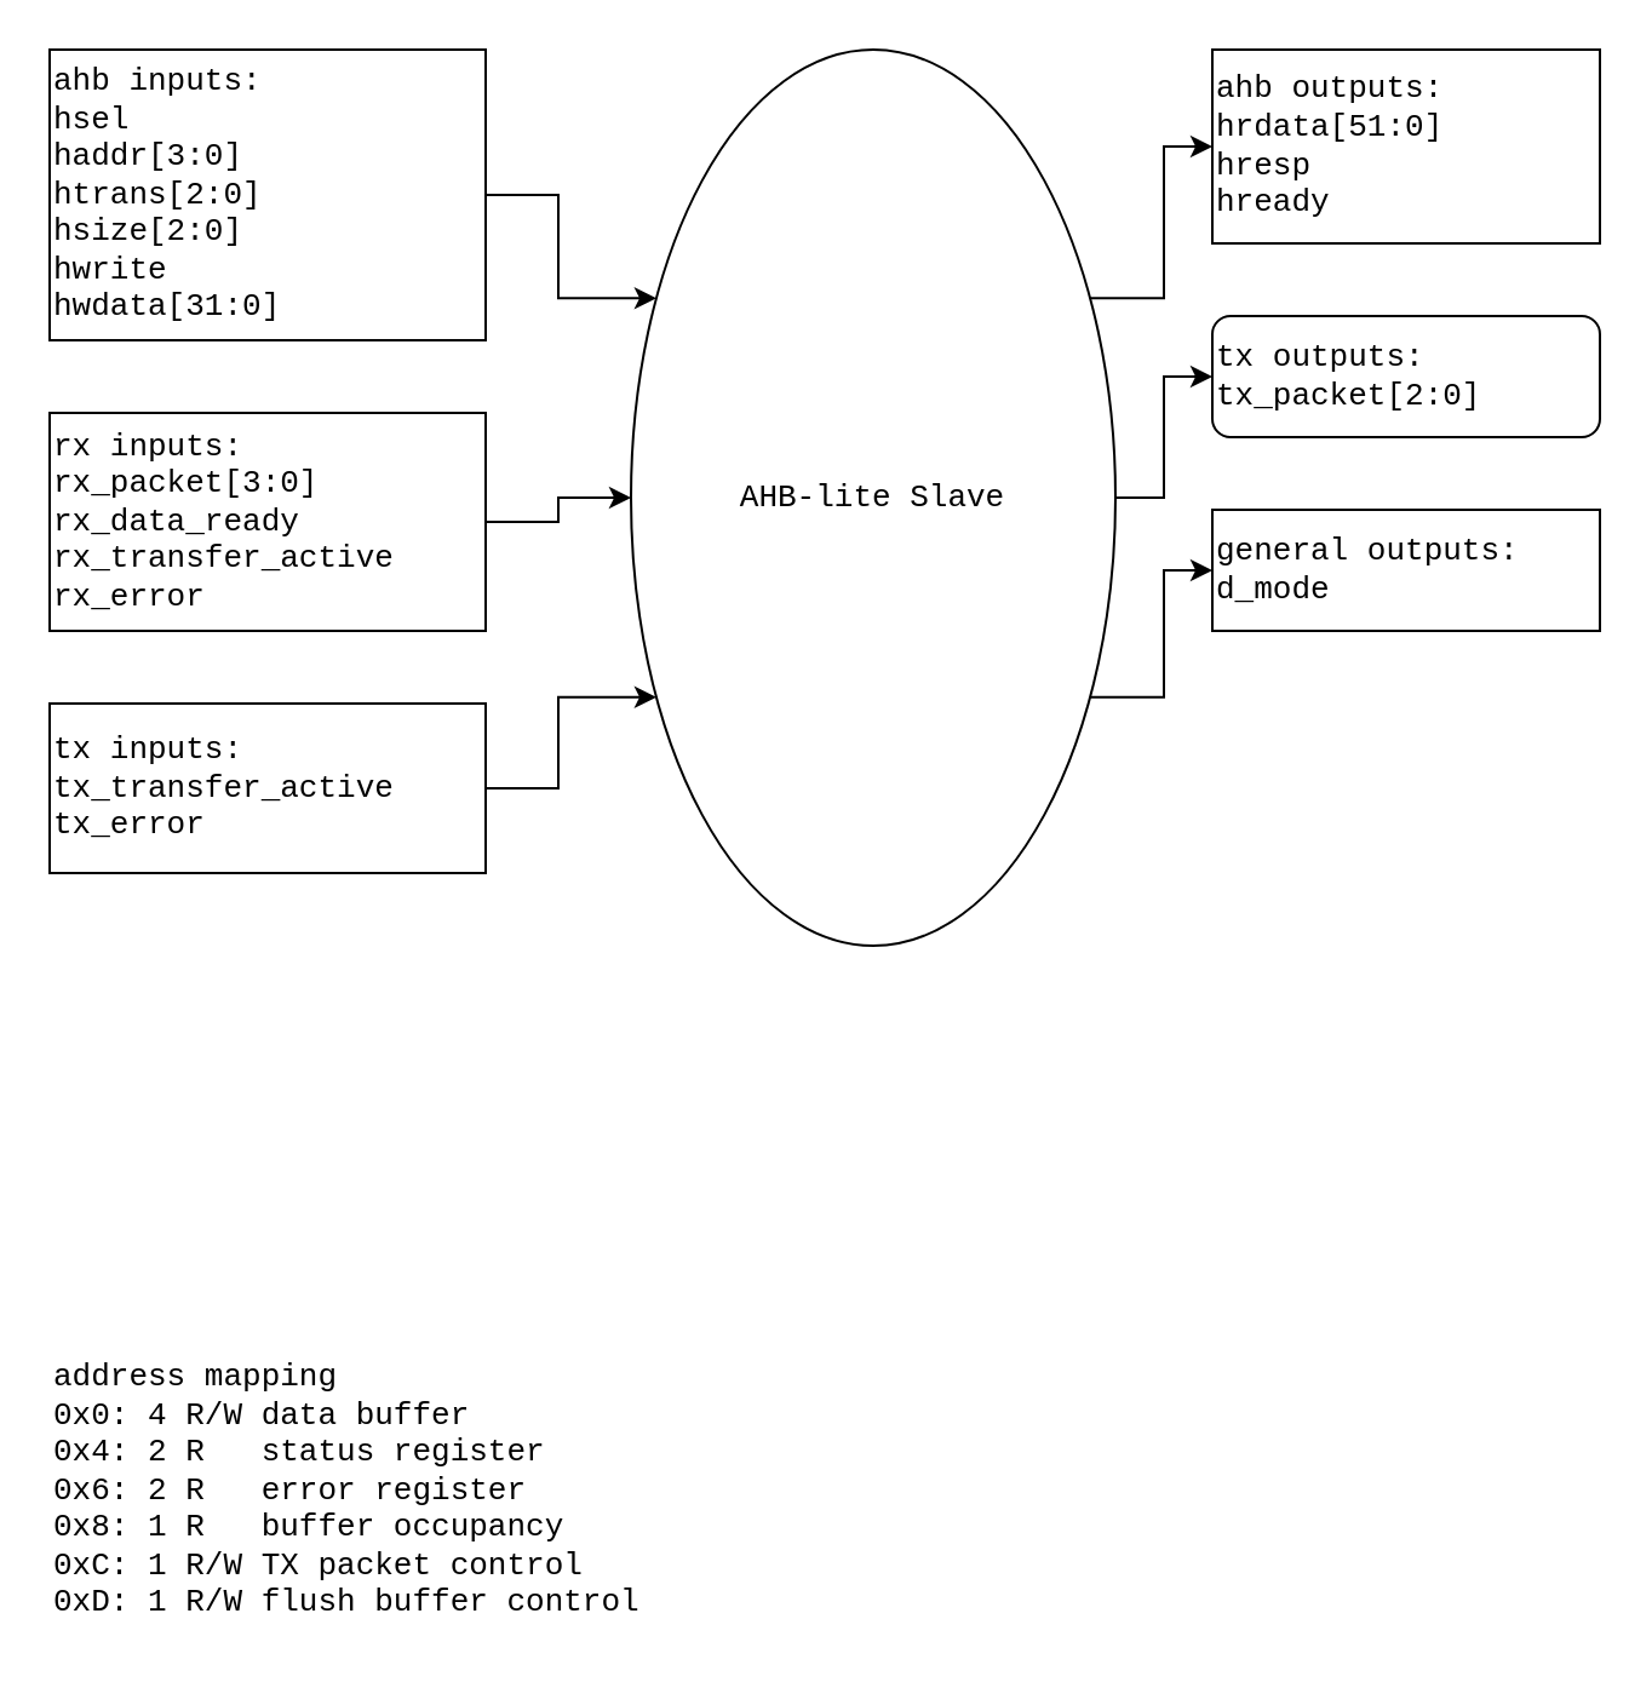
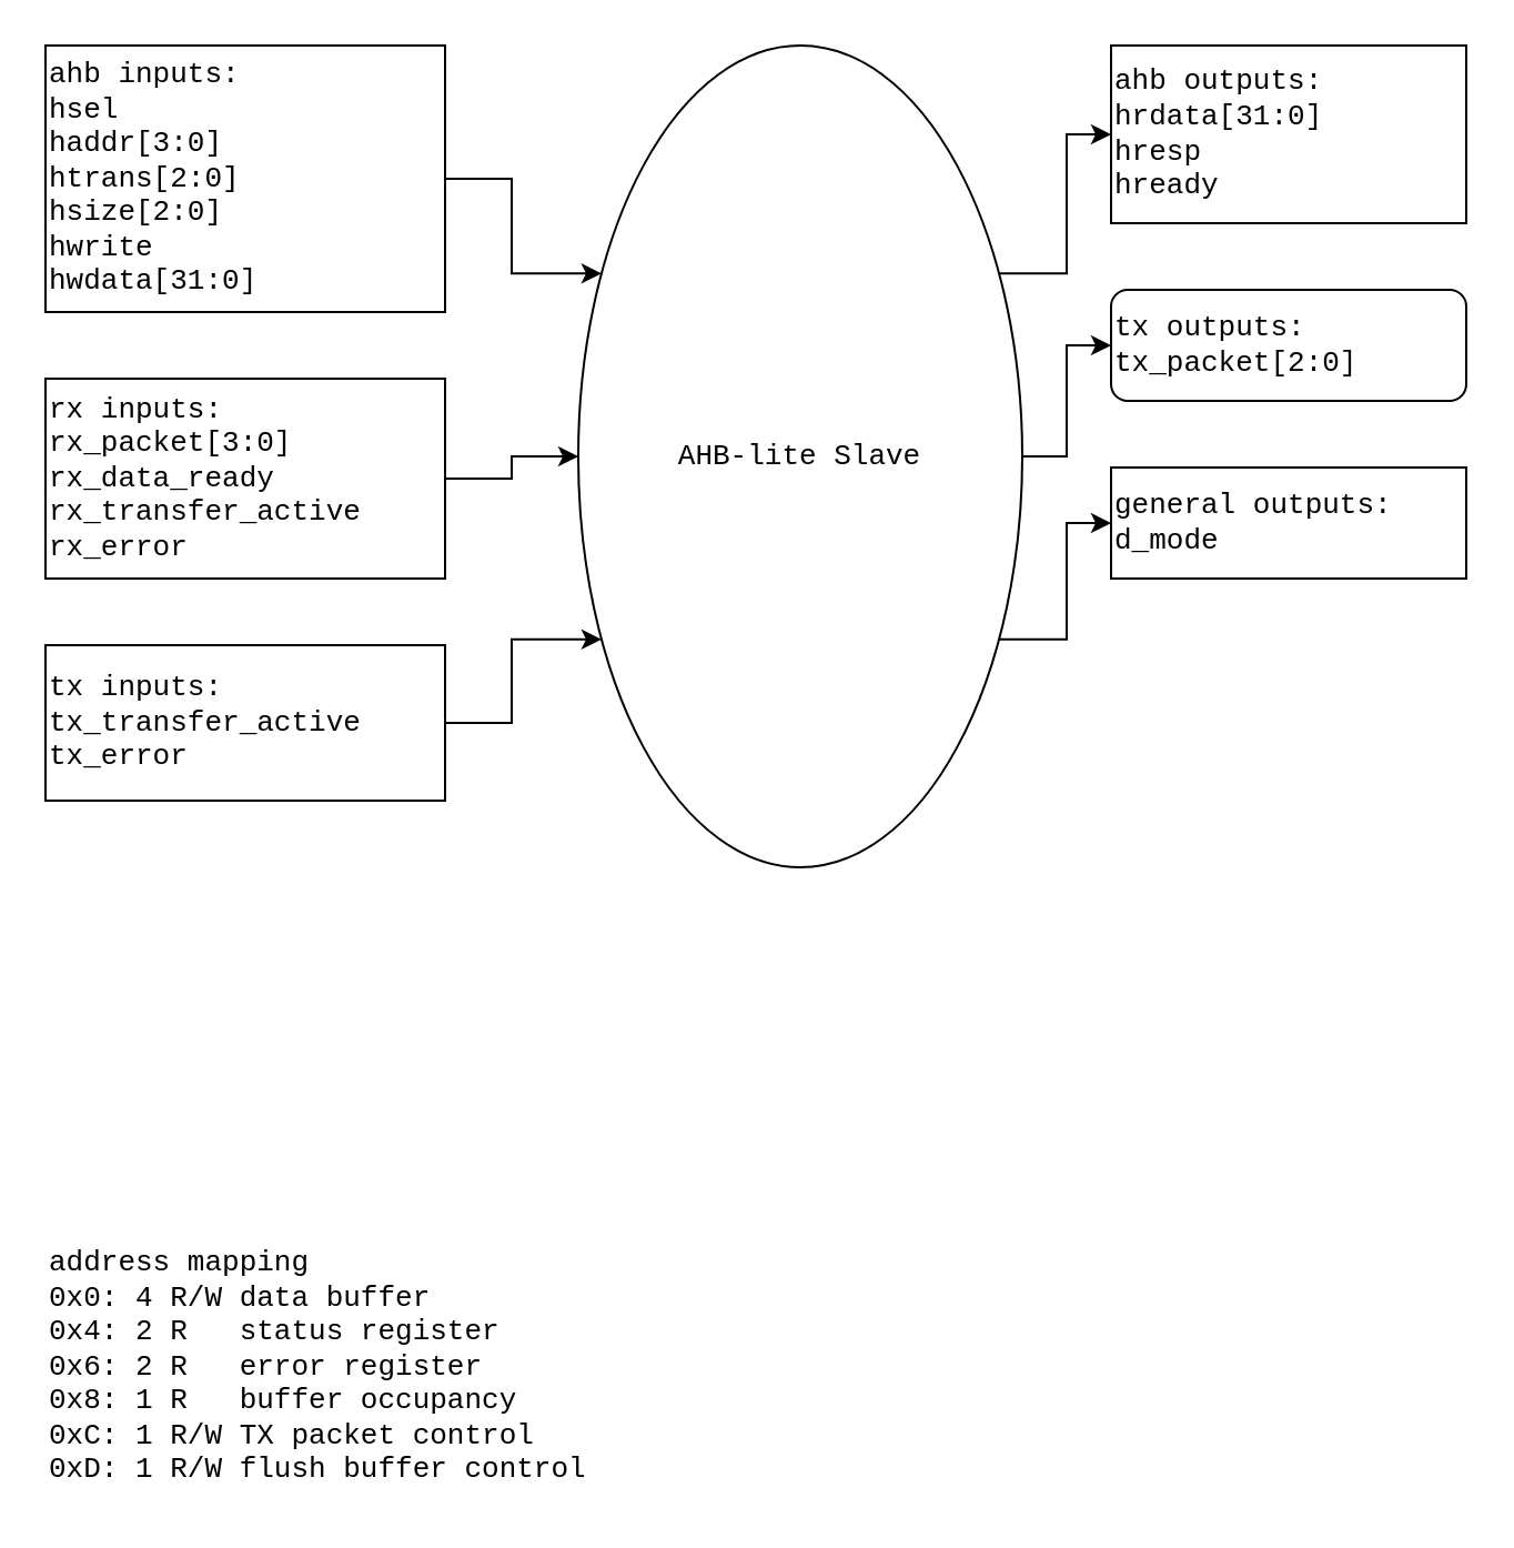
  <mxCell id="0" />
  <mxCell id="1" parent="0" />
  <mxCell id="2" style="edgeStyle=orthogonalEdgeStyle;rounded=0;orthogonalLoop=1;jettySize=auto;html=1;exitX=1;exitY=0.5;exitDx=0;exitDy=0;entryX=0;entryY=0.25;entryDx=0;entryDy=0;fontFamily=Courier New;fontSize=13;" parent="1" source="3" target="15" edge="1"><mxGeometry relative="1" as="geometry" /></mxCell>
  <mxCell id="3" value="&lt;div style=&quot;font-size: 13px;&quot;&gt;ahb inputs:&lt;/div&gt;&lt;div style=&quot;font-size: 13px;&quot;&gt;hsel&lt;/div&gt;&lt;div style=&quot;font-size: 13px;&quot;&gt;haddr[3:0]&lt;/div&gt;&lt;div style=&quot;font-size: 13px;&quot;&gt;htrans[2:0]&lt;/div&gt;&lt;div style=&quot;font-size: 13px;&quot;&gt;hsize[2:0]&lt;/div&gt;&lt;div style=&quot;font-size: 13px;&quot;&gt;hwrite&lt;/div&gt;&lt;div style=&quot;font-size: 13px;&quot;&gt;hwdata[31:0]&lt;br style=&quot;font-size: 13px;&quot;&gt;&lt;/div&gt;" style="whiteSpace=wrap;html=1;fontSize=13;fontFamily=Courier New;align=left;" parent="1" vertex="1"><mxGeometry x="20" y="20" width="180" height="120" as="geometry" /></mxCell>
  <mxCell id="4" value="&lt;div style=&quot;font-size: 13px;&quot;&gt;address mapping&lt;/div&gt;&lt;div style=&quot;font-size: 13px;&quot;&gt;0x0: 4 R/W data buffer&lt;/div&gt;&lt;div style=&quot;font-size: 13px;&quot;&gt;0x4: 2 R&amp;nbsp;&amp;nbsp; status register&lt;/div&gt;&lt;div style=&quot;font-size: 13px;&quot;&gt;0x6: 2 R&amp;nbsp;&amp;nbsp; error register&lt;/div&gt;&lt;div style=&quot;font-size: 13px;&quot;&gt;0x8: 1 R&amp;nbsp;&amp;nbsp; buffer occupancy&lt;/div&gt;&lt;div style=&quot;font-size: 13px;&quot;&gt;0xC: 1 R/W TX packet control&lt;/div&gt;&lt;div style=&quot;font-size: 13px;&quot;&gt;0xD: 1 R/W flush buffer control&lt;br style=&quot;font-size: 13px;&quot;&gt;&lt;/div&gt;" style="text;html=1;align=left;verticalAlign=middle;resizable=0;points=[];autosize=1;strokeColor=none;fillColor=none;fontSize=13;fontFamily=Courier New;" parent="1" vertex="1"><mxGeometry x="20" y="555" width="270" height="120" as="geometry" /></mxCell>
- <mxCell id="5" value="&lt;div style=&quot;font-size: 13px;&quot;&gt;ahb outputs:&lt;/div&gt;&lt;div style=&quot;font-size: 13px;&quot;&gt;hrdata[51:0]&lt;/div&gt;&lt;div style=&quot;font-size: 13px;&quot;&gt;hresp&lt;/div&gt;&lt;div style=&quot;font-size: 13px;&quot;&gt;hready&lt;br style=&quot;font-size: 13px;&quot;&gt;&lt;/div&gt;" style="whiteSpace=wrap;html=1;fontSize=13;fontFamily=Courier New;align=left;" parent="1" vertex="1"><mxGeometry x="500" y="20" width="160" height="80" as="geometry" /></mxCell>
+ <mxCell id="5" value="&lt;div style=&quot;font-size: 13px;&quot;&gt;ahb outputs:&lt;/div&gt;&lt;div style=&quot;font-size: 13px;&quot;&gt;hrdata[31:0]&lt;/div&gt;&lt;div style=&quot;font-size: 13px;&quot;&gt;hresp&lt;/div&gt;&lt;div style=&quot;font-size: 13px;&quot;&gt;hready&lt;br style=&quot;font-size: 13px;&quot;&gt;&lt;/div&gt;" style="whiteSpace=wrap;html=1;fontSize=13;fontFamily=Courier New;align=left;" parent="1" vertex="1"><mxGeometry x="500" y="20" width="160" height="80" as="geometry" /></mxCell>
  <mxCell id="6" style="edgeStyle=orthogonalEdgeStyle;rounded=0;orthogonalLoop=1;jettySize=auto;html=1;exitX=1;exitY=0.5;exitDx=0;exitDy=0;entryX=0;entryY=0.5;entryDx=0;entryDy=0;fontFamily=Courier New;fontSize=13;" parent="1" source="7" target="15" edge="1"><mxGeometry relative="1" as="geometry" /></mxCell>
  <mxCell id="7" value="&lt;div style=&quot;font-size: 13px;&quot;&gt;rx inputs:&lt;/div&gt;&lt;div style=&quot;font-size: 13px;&quot;&gt;rx_packet[3:0]&lt;/div&gt;&lt;div style=&quot;font-size: 13px;&quot;&gt;rx_data_ready&lt;/div&gt;&lt;div style=&quot;font-size: 13px;&quot;&gt;rx_transfer_active&lt;/div&gt;&lt;div style=&quot;font-size: 13px;&quot;&gt;rx_error&lt;br style=&quot;font-size: 13px;&quot;&gt;&lt;/div&gt;" style="whiteSpace=wrap;html=1;fontSize=13;fontFamily=Courier New;align=left;" parent="1" vertex="1"><mxGeometry x="20" y="170" width="180" height="90" as="geometry" /></mxCell>
  <mxCell id="8" style="edgeStyle=orthogonalEdgeStyle;rounded=0;orthogonalLoop=1;jettySize=auto;html=1;exitX=1;exitY=0.5;exitDx=0;exitDy=0;entryX=0;entryY=0.75;entryDx=0;entryDy=0;fontFamily=Courier New;fontSize=13;" parent="1" source="9" target="15" edge="1"><mxGeometry relative="1" as="geometry" /></mxCell>
  <mxCell id="9" value="&lt;div style=&quot;font-size: 13px;&quot;&gt;tx inputs:&lt;/div&gt;&lt;div style=&quot;font-size: 13px;&quot;&gt;tx_transfer_active&lt;/div&gt;&lt;div style=&quot;font-size: 13px;&quot;&gt;tx_error&lt;br style=&quot;font-size: 13px;&quot;&gt;&lt;/div&gt;" style="whiteSpace=wrap;html=1;fontSize=13;fontFamily=Courier New;align=left;" parent="1" vertex="1"><mxGeometry x="20" y="290" width="180" height="70" as="geometry" /></mxCell>
  <mxCell id="10" value="&lt;div style=&quot;font-size: 13px;&quot;&gt;tx outputs:&lt;/div&gt;&lt;div style=&quot;font-size: 13px;&quot;&gt;tx_packet[2:0]&lt;br style=&quot;font-size: 13px;&quot;&gt;&lt;/div&gt;" style="whiteSpace=wrap;html=1;fontSize=13;fontFamily=Courier New;align=left;rounded=1;" parent="1" vertex="1"><mxGeometry x="500" y="130" width="160" height="50" as="geometry" /></mxCell>
  <mxCell id="11" value="&lt;div style=&quot;font-size: 13px&quot;&gt;&lt;div&gt;general outputs:&lt;/div&gt;&lt;div&gt;d_mode&lt;br&gt;&lt;/div&gt;&lt;/div&gt;" style="whiteSpace=wrap;html=1;fontSize=13;fontFamily=Courier New;align=left;" parent="1" vertex="1"><mxGeometry x="500" y="210" width="160" height="50" as="geometry" /></mxCell>
  <mxCell id="12" style="edgeStyle=orthogonalEdgeStyle;rounded=0;orthogonalLoop=1;jettySize=auto;html=1;exitX=1;exitY=0.25;exitDx=0;exitDy=0;entryX=0;entryY=0.5;entryDx=0;entryDy=0;fontFamily=Courier New;fontSize=13;" parent="1" source="15" target="5" edge="1"><mxGeometry relative="1" as="geometry" /></mxCell>
  <mxCell id="13" style="edgeStyle=orthogonalEdgeStyle;rounded=0;orthogonalLoop=1;jettySize=auto;html=1;exitX=1;exitY=0.5;exitDx=0;exitDy=0;entryX=0;entryY=0.5;entryDx=0;entryDy=0;fontFamily=Courier New;fontSize=13;" parent="1" source="15" target="10" edge="1"><mxGeometry relative="1" as="geometry" /></mxCell>
  <mxCell id="14" style="edgeStyle=orthogonalEdgeStyle;rounded=0;orthogonalLoop=1;jettySize=auto;html=1;exitX=1;exitY=0.75;exitDx=0;exitDy=0;entryX=0;entryY=0.5;entryDx=0;entryDy=0;fontFamily=Courier New;fontSize=13;" parent="1" source="15" target="11" edge="1"><mxGeometry relative="1" as="geometry" /></mxCell>
  <mxCell id="15" value="AHB-lite Slave" style="ellipse;whiteSpace=wrap;html=1;fontFamily=Courier New;fontSize=13;" parent="1" vertex="1"><mxGeometry x="260" y="20" width="200" height="370" as="geometry" /></mxCell>
